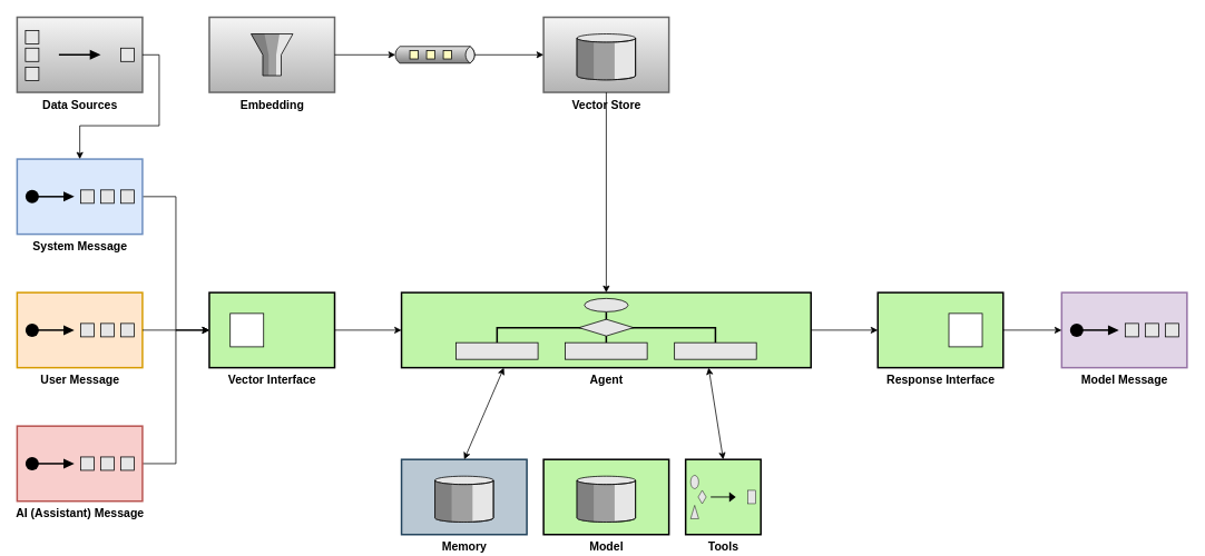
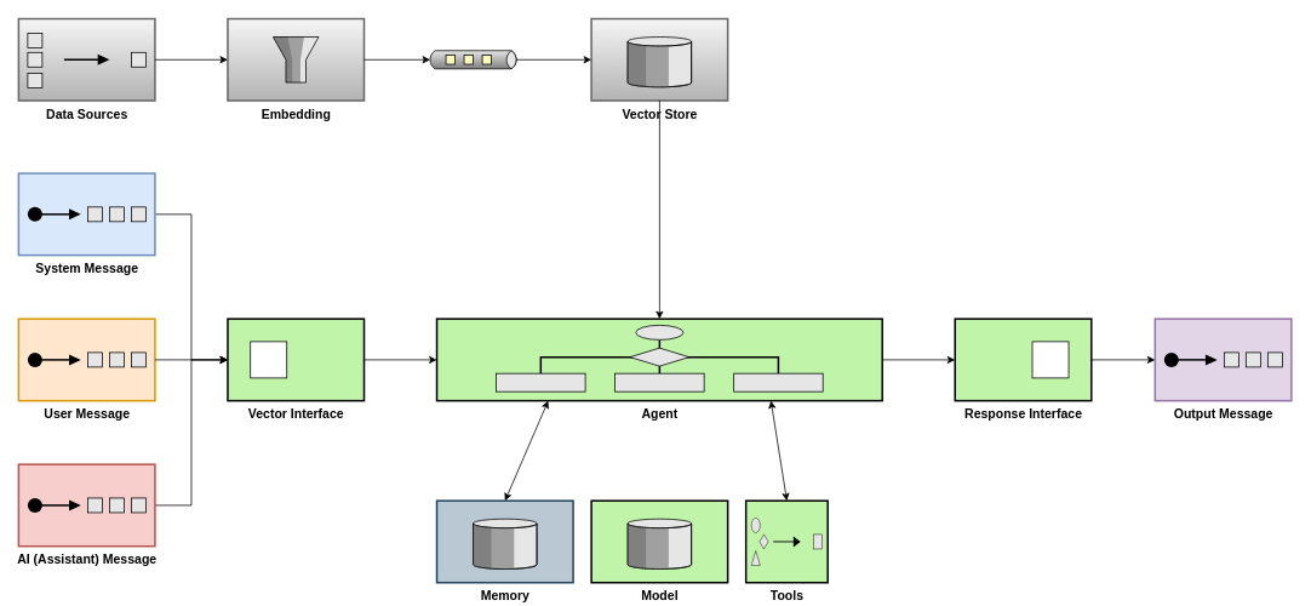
  <mxCell id="0" />
  <mxCell id="1" parent="0" />
  <mxCell id="2" style="edgeStyle=orthogonalEdgeStyle;rounded=0;orthogonalLoop=1;jettySize=auto;html=1;exitX=1;exitY=0.5;exitDx=0;exitDy=0;exitPerimeter=0;entryX=0;entryY=0.5;entryDx=0;entryDy=0;" parent="1" source="3" target="5" edge="1"><mxGeometry relative="1" as="geometry" /></mxCell>
  <mxCell id="3" value="&lt;font style=&quot;font-size: 14px;&quot;&gt;&lt;b style=&quot;&quot;&gt;System Message&lt;/b&gt;&lt;/font&gt;" style="html=1;strokeWidth=2;outlineConnect=0;dashed=0;align=center;fontSize=8;verticalLabelPosition=bottom;verticalAlign=top;shape=mxgraph.eip.test_message;fillColor=#dae8fc;strokeColor=#6c8ebf;" parent="1" vertex="1"><mxGeometry x="20" y="190" width="150" height="90" as="geometry" /></mxCell>
  <mxCell id="4" value="&lt;font style=&quot;font-size: 14px;&quot;&gt;&lt;b style=&quot;&quot;&gt;User Message&lt;/b&gt;&lt;/font&gt;" style="html=1;strokeWidth=2;outlineConnect=0;dashed=0;align=center;fontSize=8;verticalLabelPosition=bottom;verticalAlign=top;shape=mxgraph.eip.test_message;fillColor=#ffe6cc;strokeColor=#d79b00;" parent="1" vertex="1"><mxGeometry x="20" y="350" width="150" height="90" as="geometry" /></mxCell>
  <mxCell id="5" value="&lt;font style=&quot;font-size: 14px;&quot;&gt;&lt;b style=&quot;&quot;&gt;Vector Interface&lt;/b&gt;&lt;/font&gt;" style="strokeWidth=2;dashed=0;align=center;fontSize=8;shape=rect;verticalLabelPosition=bottom;verticalAlign=top;fillColor=#c0f5a9;html=1;" parent="1" vertex="1"><mxGeometry x="250" y="350" width="150" height="90" as="geometry" /></mxCell>
  <mxCell id="6" value="" style="html=1;strokeWidth=1;dashed=0;align=center;fontSize=8;shape=rect" parent="5" vertex="1"><mxGeometry x="25" y="25" width="40" height="40" as="geometry" /></mxCell>
  <mxCell id="7" style="edgeStyle=orthogonalEdgeStyle;rounded=0;orthogonalLoop=1;jettySize=auto;html=1;exitX=1;exitY=0.5;exitDx=0;exitDy=0;exitPerimeter=0;entryX=0;entryY=0.5;entryDx=0;entryDy=0;" parent="1" source="4" target="5" edge="1"><mxGeometry relative="1" as="geometry" /></mxCell>
  <mxCell id="8" value="&lt;b&gt;&lt;font style=&quot;font-size: 14px;&quot;&gt;Model&lt;/font&gt;&lt;/b&gt;" style="html=1;strokeWidth=2;outlineConnect=0;dashed=0;align=center;fontSize=8;verticalLabelPosition=bottom;verticalAlign=top;shape=mxgraph.eip.message_store;fillColor=#c0f5a9" parent="1" vertex="1"><mxGeometry x="650" y="550" width="150" height="90" as="geometry" /></mxCell>
  <mxCell id="9" value="&lt;b&gt;&lt;font style=&quot;font-size: 14px;&quot;&gt;Response Interface&lt;/font&gt;&lt;/b&gt;" style="strokeWidth=2;dashed=0;align=center;fontSize=8;shape=rect;verticalLabelPosition=bottom;verticalAlign=top;fillColor=#c0f5a9;html=1;" parent="1" vertex="1"><mxGeometry x="1050" y="350" width="150" height="90" as="geometry" /></mxCell>
  <mxCell id="10" value="" style="html=1;strokeWidth=1;dashed=0;align=center;fontSize=8;shape=rect;" parent="9" vertex="1"><mxGeometry x="85" y="25" width="40" height="40" as="geometry" /></mxCell>
- <mxCell id="11" value="&lt;b&gt;&lt;font style=&quot;font-size: 14px;&quot;&gt;Model Message&lt;/font&gt;&lt;/b&gt;" style="html=1;strokeWidth=2;outlineConnect=0;dashed=0;align=center;fontSize=8;verticalLabelPosition=bottom;verticalAlign=top;shape=mxgraph.eip.test_message;fillColor=#e1d5e7;strokeColor=#9673a6;" parent="1" vertex="1"><mxGeometry x="1270" y="350" width="150" height="90" as="geometry" /></mxCell>
+ <mxCell id="11" value="&lt;b&gt;&lt;font style=&quot;font-size: 14px;&quot;&gt;Output Message&lt;/font&gt;&lt;/b&gt;" style="html=1;strokeWidth=2;outlineConnect=0;dashed=0;align=center;fontSize=8;verticalLabelPosition=bottom;verticalAlign=top;shape=mxgraph.eip.test_message;fillColor=#e1d5e7;strokeColor=#9673a6;" parent="1" vertex="1"><mxGeometry x="1270" y="350" width="150" height="90" as="geometry" /></mxCell>
  <mxCell id="12" style="edgeStyle=orthogonalEdgeStyle;rounded=0;orthogonalLoop=1;jettySize=auto;html=1;exitX=1;exitY=0.5;exitDx=0;exitDy=0;entryX=0;entryY=0.5;entryDx=0;entryDy=0;entryPerimeter=0;" parent="1" source="9" target="11" edge="1"><mxGeometry relative="1" as="geometry" /></mxCell>
  <mxCell id="13" style="edgeStyle=orthogonalEdgeStyle;rounded=0;orthogonalLoop=1;jettySize=auto;html=1;exitX=1;exitY=0.5;exitDx=0;exitDy=0;exitPerimeter=0;entryX=0;entryY=0.5;entryDx=0;entryDy=0;" parent="1" source="14" target="5" edge="1"><mxGeometry relative="1" as="geometry" /></mxCell>
  <mxCell id="14" value="&lt;font style=&quot;font-size: 14px;&quot;&gt;&lt;b style=&quot;&quot;&gt;AI (Assistant) Message&lt;/b&gt;&lt;/font&gt;" style="html=1;strokeWidth=2;outlineConnect=0;dashed=0;align=center;fontSize=8;verticalLabelPosition=bottom;verticalAlign=top;shape=mxgraph.eip.test_message;fillColor=#f8cecc;strokeColor=#b85450;" parent="1" vertex="1"><mxGeometry x="20" y="510" width="150" height="90" as="geometry" /></mxCell>
  <mxCell id="15" value="&lt;b&gt;&lt;font style=&quot;font-size: 14px;&quot;&gt;Memory&lt;/font&gt;&lt;/b&gt;" style="html=1;strokeWidth=2;outlineConnect=0;dashed=0;align=center;fontSize=8;verticalLabelPosition=bottom;verticalAlign=top;shape=mxgraph.eip.message_store;fillColor=#bac8d3;strokeColor=#23445d;" parent="1" vertex="1"><mxGeometry x="480" y="550" width="150" height="90" as="geometry" /></mxCell>
  <mxCell id="16" style="edgeStyle=orthogonalEdgeStyle;rounded=0;orthogonalLoop=1;jettySize=auto;html=1;exitX=1;exitY=0.5;exitDx=0;exitDy=0;exitPerimeter=0;entryX=0;entryY=0.5;entryDx=0;entryDy=0;" parent="1" source="17" target="9" edge="1"><mxGeometry relative="1" as="geometry" /></mxCell>
  <mxCell id="17" value="&lt;b&gt;&lt;font style=&quot;font-size: 14px;&quot;&gt;Agent&lt;/font&gt;&lt;/b&gt;" style="html=1;strokeWidth=2;outlineConnect=0;dashed=0;align=center;fontSize=8;fillColor=#c0f5a9;verticalLabelPosition=bottom;verticalAlign=top;shape=mxgraph.eip.process_manager;" parent="1" vertex="1"><mxGeometry x="480" y="350" width="490" height="90" as="geometry" /></mxCell>
  <mxCell id="18" value="&lt;b&gt;&lt;font style=&quot;font-size: 14px;&quot;&gt;Tools&lt;/font&gt;&lt;/b&gt;" style="html=1;strokeWidth=2;outlineConnect=0;dashed=0;align=center;fontSize=8;fillColor=#c0f5a9;verticalLabelPosition=bottom;verticalAlign=top;shape=mxgraph.eip.normalizer;" parent="1" vertex="1"><mxGeometry x="820" y="550" width="90" height="90" as="geometry" /></mxCell>
  <mxCell id="19" style="edgeStyle=orthogonalEdgeStyle;rounded=0;orthogonalLoop=1;jettySize=auto;html=1;exitX=1;exitY=0.5;exitDx=0;exitDy=0;entryX=0;entryY=0.5;entryDx=0;entryDy=0;entryPerimeter=0;" parent="1" source="5" target="17" edge="1"><mxGeometry relative="1" as="geometry" /></mxCell>
  <mxCell id="20" style="rounded=0;orthogonalLoop=1;jettySize=auto;html=1;exitX=0.5;exitY=0;exitDx=0;exitDy=0;exitPerimeter=0;entryX=0.25;entryY=1;entryDx=0;entryDy=0;entryPerimeter=0;startArrow=classic;startFill=1;" parent="1" source="15" target="17" edge="1"><mxGeometry relative="1" as="geometry" /></mxCell>
  <mxCell id="21" style="rounded=0;orthogonalLoop=1;jettySize=auto;html=1;exitX=0.75;exitY=1;exitDx=0;exitDy=0;exitPerimeter=0;entryX=0.5;entryY=0;entryDx=0;entryDy=0;entryPerimeter=0;startArrow=classic;startFill=1;" parent="1" source="17" target="18" edge="1"><mxGeometry relative="1" as="geometry" /></mxCell>
  <mxCell id="22" value="&lt;b&gt;&lt;font style=&quot;font-size: 14px;&quot;&gt;Data Sources&lt;/font&gt;&lt;/b&gt;" style="html=1;strokeWidth=2;outlineConnect=0;dashed=0;align=center;fontSize=8;fillColor=#f5f5f5;verticalLabelPosition=bottom;verticalAlign=top;shape=mxgraph.eip.aggregator;strokeColor=#666666;gradientColor=#b3b3b3;" vertex="1" parent="1"><mxGeometry x="20" y="20" width="150" height="90" as="geometry" /></mxCell>
  <mxCell id="23" value="&lt;b&gt;&lt;font style=&quot;font-size: 14px;&quot;&gt;Embedding&lt;/font&gt;&lt;/b&gt;" style="html=1;strokeWidth=2;outlineConnect=0;dashed=0;align=center;fontSize=8;fillColor=#f5f5f5;verticalLabelPosition=bottom;verticalAlign=top;shape=mxgraph.eip.message_filter;gradientColor=#b3b3b3;strokeColor=#666666;" vertex="1" parent="1"><mxGeometry x="250" y="20" width="150" height="90" as="geometry" /></mxCell>
- <mxCell id="24" style="edgeStyle=orthogonalEdgeStyle;rounded=0;orthogonalLoop=1;jettySize=auto;html=1;exitX=1;exitY=0.5;exitDx=0;exitDy=0;exitPerimeter=0;" edge="1" parent="1" source="22" target="3"><mxGeometry relative="1" as="geometry" /></mxCell>
+ <mxCell id="24" style="edgeStyle=orthogonalEdgeStyle;rounded=0;orthogonalLoop=1;jettySize=auto;html=1;exitX=1;exitY=0.5;exitDx=0;exitDy=0;exitPerimeter=0;entryX=0;entryY=0.5;entryDx=0;entryDy=0;entryPerimeter=0;" edge="1" parent="1" source="22" target="23"><mxGeometry relative="1" as="geometry" /></mxCell>
  <mxCell id="25" value="" style="strokeWidth=1;outlineConnect=0;dashed=0;align=center;html=1;fontSize=8;shape=mxgraph.eip.dataChannel;verticalLabelPosition=bottom;labelBackgroundColor=#ffffff;verticalAlign=top;" vertex="1" parent="1"><mxGeometry x="470" y="55" width="100" height="20" as="geometry" /></mxCell>
  <mxCell id="26" style="edgeStyle=orthogonalEdgeStyle;rounded=0;orthogonalLoop=1;jettySize=auto;html=1;exitX=1;exitY=0.5;exitDx=0;exitDy=0;exitPerimeter=0;entryX=0;entryY=0.5;entryDx=2.7;entryDy=0;entryPerimeter=0;" edge="1" parent="1" source="23" target="25"><mxGeometry relative="1" as="geometry" /></mxCell>
  <mxCell id="27" value="&lt;b&gt;&lt;font style=&quot;font-size: 14px;&quot;&gt;Vector Store&lt;/font&gt;&lt;/b&gt;" style="html=1;strokeWidth=2;outlineConnect=0;dashed=0;align=center;fontSize=8;verticalLabelPosition=bottom;verticalAlign=top;shape=mxgraph.eip.message_store;fillColor=#f5f5f5;strokeColor=#666666;gradientColor=#b3b3b3;" vertex="1" parent="1"><mxGeometry x="650" y="20" width="150" height="90" as="geometry" /></mxCell>
  <mxCell id="28" style="edgeStyle=orthogonalEdgeStyle;rounded=0;orthogonalLoop=1;jettySize=auto;html=1;exitX=1;exitY=0.5;exitDx=-2.7;exitDy=0;exitPerimeter=0;entryX=0;entryY=0.5;entryDx=0;entryDy=0;entryPerimeter=0;" edge="1" parent="1" source="25" target="27"><mxGeometry relative="1" as="geometry" /></mxCell>
  <mxCell id="29" style="edgeStyle=orthogonalEdgeStyle;rounded=0;orthogonalLoop=1;jettySize=auto;html=1;exitX=0.5;exitY=1;exitDx=0;exitDy=0;exitPerimeter=0;entryX=0.5;entryY=0;entryDx=0;entryDy=0;entryPerimeter=0;" edge="1" parent="1" source="27" target="17"><mxGeometry relative="1" as="geometry" /></mxCell>
